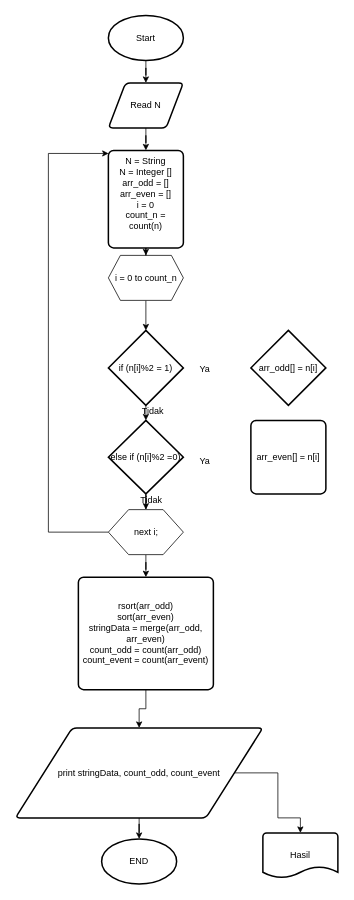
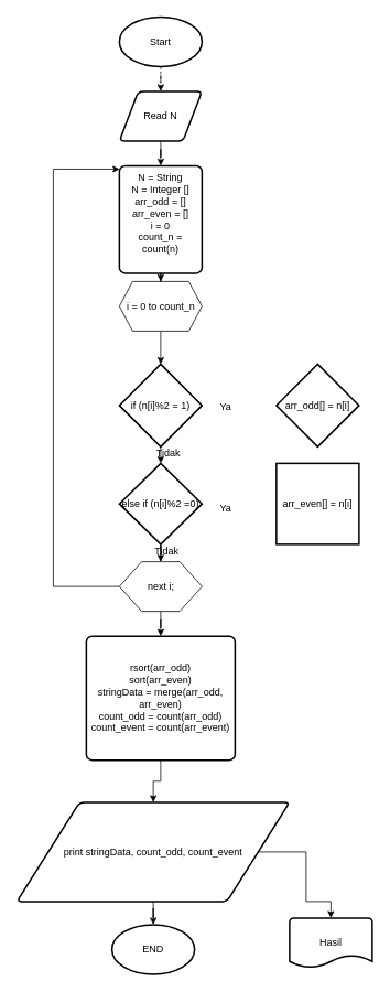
  <mxCell id="0" />
  <mxCell id="1" parent="0" />
- <mxCell id="2" style="edgeStyle=orthogonalEdgeStyle;rounded=0;orthogonalLoop=1;jettySize=auto;html=1;" edge="1" parent="1" source="3" target="5"><mxGeometry relative="1" as="geometry" /></mxCell>
+ <mxCell id="2" style="edgeStyle=orthogonalEdgeStyle;rounded=0;orthogonalLoop=1;jettySize=auto;html=1;dashed=1;" edge="1" parent="1" source="3" target="5"><mxGeometry relative="1" as="geometry" /></mxCell>
  <mxCell id="3" value="Start" style="strokeWidth=2;html=1;shape=mxgraph.flowchart.start_1;whiteSpace=wrap;" vertex="1" parent="1"><mxGeometry x="144" y="20" width="100" height="60" as="geometry" /></mxCell>
  <mxCell id="4" style="edgeStyle=orthogonalEdgeStyle;rounded=0;orthogonalLoop=1;jettySize=auto;html=1;" edge="1" parent="1" source="5" target="7"><mxGeometry relative="1" as="geometry" /></mxCell>
  <mxCell id="5" value="Read N" style="shape=parallelogram;html=1;strokeWidth=2;perimeter=parallelogramPerimeter;whiteSpace=wrap;rounded=1;arcSize=12;size=0.23;" vertex="1" parent="1"><mxGeometry x="144" y="110" width="100" height="60" as="geometry" /></mxCell>
  <mxCell id="6" style="edgeStyle=orthogonalEdgeStyle;rounded=0;orthogonalLoop=1;jettySize=auto;html=1;entryX=0.5;entryY=0;entryDx=0;entryDy=0;" edge="1" parent="1" source="7" target="9"><mxGeometry relative="1" as="geometry" /></mxCell>
  <mxCell id="7" value="&lt;div&gt;N = String&lt;/div&gt;&lt;div&gt;N = Integer []&lt;/div&gt;&lt;div&gt;arr_odd = []&lt;/div&gt;&lt;div&gt;arr_even = []&lt;br&gt;&lt;/div&gt;&lt;div&gt;i = 0&lt;/div&gt;&lt;div&gt;count_n = count(n)&lt;br&gt;&lt;/div&gt;&lt;div&gt;&lt;br&gt;&lt;/div&gt;" style="rounded=1;whiteSpace=wrap;html=1;absoluteArcSize=1;arcSize=14;strokeWidth=2;" vertex="1" parent="1"><mxGeometry x="144" y="200" width="100" height="130" as="geometry" /></mxCell>
  <mxCell id="8" style="edgeStyle=orthogonalEdgeStyle;rounded=0;orthogonalLoop=1;jettySize=auto;html=1;exitX=0.5;exitY=1;exitDx=0;exitDy=0;entryX=0.5;entryY=0;entryDx=0;entryDy=0;entryPerimeter=0;" edge="1" parent="1" source="9" target="11"><mxGeometry relative="1" as="geometry" /></mxCell>
  <mxCell id="9" value="i = 0 to count_n" style="verticalLabelPosition=middle;verticalAlign=middle;html=1;shape=hexagon;perimeter=hexagonPerimeter2;arcSize=6;size=0.16;labelPosition=center;align=center;" vertex="1" parent="1"><mxGeometry x="144" y="340" width="100" height="60" as="geometry" /></mxCell>
  <mxCell id="10" style="edgeStyle=orthogonalEdgeStyle;rounded=0;orthogonalLoop=1;jettySize=auto;html=1;exitX=0.5;exitY=1;exitDx=0;exitDy=0;exitPerimeter=0;entryX=0.5;entryY=0;entryDx=0;entryDy=0;entryPerimeter=0;" edge="1" parent="1" source="11" target="18"><mxGeometry relative="1" as="geometry" /></mxCell>
  <mxCell id="11" value="if (n[i]%2 = 1)" style="strokeWidth=2;html=1;shape=mxgraph.flowchart.decision;whiteSpace=wrap;" vertex="1" parent="1"><mxGeometry x="144" y="440" width="100" height="100" as="geometry" /></mxCell>
  <mxCell id="12" value="arr_odd[] = n[i]" style="rhombus;whiteSpace=wrap;html=1;absoluteArcSize=1;arcSize=14;strokeWidth=2;" vertex="1" parent="1"><mxGeometry x="334" y="440" width="100" height="100" as="geometry" /></mxCell>
- <mxCell id="13" value="arr_even[] = n[i]" style="rounded=1;whiteSpace=wrap;html=1;absoluteArcSize=1;arcSize=14;strokeWidth=2;" vertex="1" parent="1"><mxGeometry x="334" y="560" width="100" height="98" as="geometry" /></mxCell>
+ <mxCell id="13" value="arr_even[] = n[i]" style="whiteSpace=wrap;html=1;absoluteArcSize=1;arcSize=14;strokeWidth=2;rounded=0;" vertex="1" parent="1"><mxGeometry x="334" y="560" width="100" height="98" as="geometry" /></mxCell>
  <mxCell id="14" style="edgeStyle=orthogonalEdgeStyle;rounded=0;orthogonalLoop=1;jettySize=auto;html=1;entryX=0;entryY=0.5;entryDx=0;entryDy=0;" edge="1" parent="1" source="16"><mxGeometry relative="1" as="geometry"><mxPoint x="144.294" y="204.118" as="targetPoint" /><Array as="points"><mxPoint x="64" y="709" /><mxPoint x="64" y="204" /></Array></mxGeometry></mxCell>
  <mxCell id="15" style="edgeStyle=orthogonalEdgeStyle;rounded=0;orthogonalLoop=1;jettySize=auto;html=1;entryX=0.5;entryY=0;entryDx=0;entryDy=0;" edge="1" parent="1" source="16" target="24"><mxGeometry relative="1" as="geometry" /></mxCell>
  <mxCell id="16" value="next i;" style="verticalLabelPosition=middle;verticalAlign=middle;html=1;shape=hexagon;perimeter=hexagonPerimeter2;arcSize=6;size=0.27;labelPosition=center;align=center;" vertex="1" parent="1"><mxGeometry x="144" y="679" width="100" height="60" as="geometry" /></mxCell>
  <mxCell id="17" style="edgeStyle=orthogonalEdgeStyle;rounded=0;orthogonalLoop=1;jettySize=auto;html=1;entryX=0.5;entryY=0;entryDx=0;entryDy=0;" edge="1" parent="1" source="18" target="16"><mxGeometry relative="1" as="geometry" /></mxCell>
  <mxCell id="18" value="else if (n[i]%2 =0)" style="strokeWidth=2;html=1;shape=mxgraph.flowchart.decision;whiteSpace=wrap;" vertex="1" parent="1"><mxGeometry x="144" y="560" width="100" height="98" as="geometry" /></mxCell>
  <mxCell id="19" value="Ya" style="text;html=1;resizable=0;points=[];autosize=1;align=left;verticalAlign=top;spacingTop=-4;" vertex="1" parent="1"><mxGeometry x="264" y="482" width="30" height="20" as="geometry" /></mxCell>
  <mxCell id="20" value="Tidak" style="text;html=1;resizable=0;points=[];autosize=1;align=left;verticalAlign=top;spacingTop=-4;" vertex="1" parent="1"><mxGeometry x="187" y="538" width="40" height="20" as="geometry" /></mxCell>
  <mxCell id="21" value="Ya" style="text;html=1;resizable=0;points=[];autosize=1;align=left;verticalAlign=top;spacingTop=-4;" vertex="1" parent="1"><mxGeometry x="264" y="605" width="30" height="20" as="geometry" /></mxCell>
  <mxCell id="22" value="Tidak" style="text;html=1;resizable=0;points=[];autosize=1;align=left;verticalAlign=top;spacingTop=-4;" vertex="1" parent="1"><mxGeometry x="185" y="656" width="40" height="20" as="geometry" /></mxCell>
  <mxCell id="23" style="edgeStyle=orthogonalEdgeStyle;rounded=0;orthogonalLoop=1;jettySize=auto;html=1;entryX=0.5;entryY=0;entryDx=0;entryDy=0;" edge="1" parent="1" source="24" target="27"><mxGeometry relative="1" as="geometry" /></mxCell>
  <mxCell id="24" value="&lt;div&gt;rsort(arr_odd)&lt;/div&gt;&lt;div&gt;sort(arr_even)&lt;/div&gt;&lt;div&gt;stringData = merge(arr_odd, arr_even)&lt;/div&gt;&lt;div&gt;count_odd = count(arr_odd)&lt;/div&gt;&lt;div&gt;count_event = count(arr_event)&lt;/div&gt;" style="rounded=1;whiteSpace=wrap;html=1;absoluteArcSize=1;arcSize=14;strokeWidth=2;" vertex="1" parent="1"><mxGeometry x="104" y="769" width="180" height="150" as="geometry" /></mxCell>
  <mxCell id="25" style="edgeStyle=orthogonalEdgeStyle;rounded=0;orthogonalLoop=1;jettySize=auto;html=1;entryX=0.5;entryY=0;entryDx=0;entryDy=0;entryPerimeter=0;" edge="1" parent="1" source="27" target="28"><mxGeometry relative="1" as="geometry" /></mxCell>
  <mxCell id="26" style="edgeStyle=orthogonalEdgeStyle;rounded=0;orthogonalLoop=1;jettySize=auto;html=1;entryX=0.5;entryY=0;entryDx=0;entryDy=0;entryPerimeter=0;" edge="1" parent="1" source="27" target="29"><mxGeometry relative="1" as="geometry"><Array as="points"><mxPoint x="370" y="1030" /><mxPoint x="370" y="1090" /><mxPoint x="400" y="1090" /></Array></mxGeometry></mxCell>
  <mxCell id="27" value="print stringData, count_odd, count_event" style="shape=parallelogram;html=1;strokeWidth=2;perimeter=parallelogramPerimeter;rounded=1;arcSize=12;size=0.23;align=center;whiteSpace=wrap;" vertex="1" parent="1"><mxGeometry x="20" y="970" width="330" height="120" as="geometry" /></mxCell>
  <mxCell id="28" value="END" style="strokeWidth=2;html=1;shape=mxgraph.flowchart.start_1;whiteSpace=wrap;align=center;" vertex="1" parent="1"><mxGeometry x="135" y="1118" width="100" height="60" as="geometry" /></mxCell>
  <mxCell id="29" value="Hasil" style="strokeWidth=2;html=1;shape=mxgraph.flowchart.document2;whiteSpace=wrap;size=0.25;align=center;" vertex="1" parent="1"><mxGeometry x="350" y="1110" width="100" height="60" as="geometry" /></mxCell>
